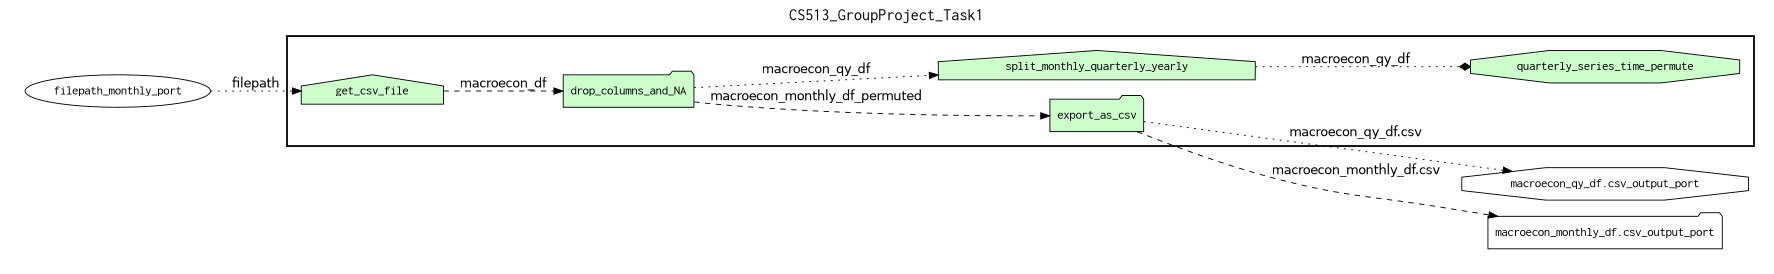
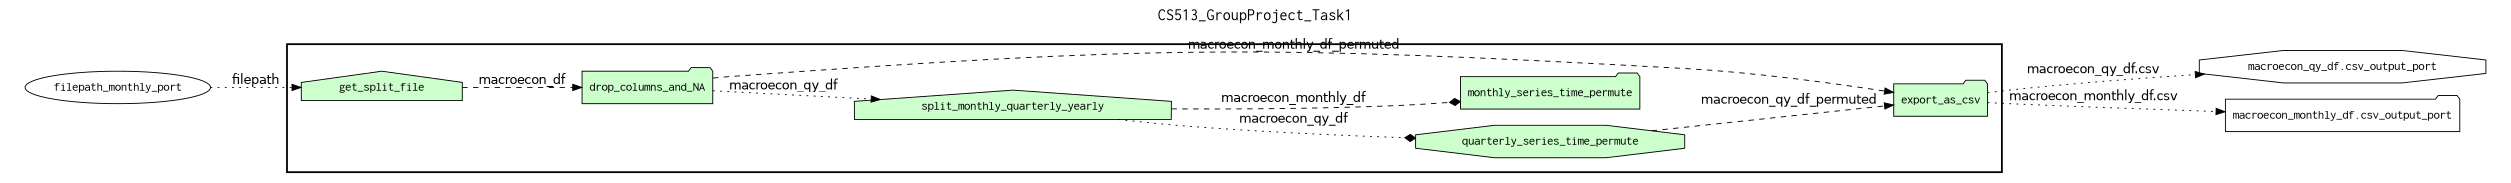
  digraph {
    fontname=Courier
    fontsize=18
    label=CS513_GroupProject_Task1
    labelloc=t
    rankdir=LR
    node [fillcolor="#CCFFCC" fontname=Courier peripheries=1 shape=folder style=filled]
    edge [arrowhead=normal fontname=Helvetica style=dashed]
-   get_csv_file [shape=house]
+   get_csv_file [shape=house label=get_split_file]
    drop_columns_and_NA
    split_monthly_quarterly_yearly [shape=house]
    quarterly_series_time_permute [shape=octagon]
+   monthly_series_time_permute
    export_as_csv
    n7 [fillcolor="#FFFFFF" label=filepath_monthly_port shape=ellipse width=0.2]
    "macroecon_qy_df.csv_output_port" [fillcolor="#FFFFFF" shape=octagon width=0.2]
    "macroecon_monthly_df.csv_output_port" [fillcolor="#FFFFFF" width=0.2]
    subgraph cluster_1 {
      color=black
      label=""
      penwidth=2
      subgraph cluster_2 {
        color=white
        label=""
        penwidth=2
        get_csv_file
        drop_columns_and_NA
        split_monthly_quarterly_yearly
        quarterly_series_time_permute
+       monthly_series_time_permute
        export_as_csv
      }
    }
    subgraph cluster_3 {
      color=white
      label=""
      subgraph cluster_4 {
        color=white
        label=""
        n7
      }
    }
    subgraph cluster_5 {
      color=white
      label=""
      subgraph cluster_6 {
        color=white
        label=""
        "macroecon_qy_df.csv_output_port"
        "macroecon_monthly_df.csv_output_port"
      }
    }
    get_csv_file -> drop_columns_and_NA [label=macroecon_df]
    drop_columns_and_NA -> split_monthly_quarterly_yearly [label=macroecon_qy_df style=dotted]
    drop_columns_and_NA -> export_as_csv [label=macroecon_monthly_df_permuted]
    split_monthly_quarterly_yearly -> quarterly_series_time_permute [arrowhead=diamond label=macroecon_qy_df style=dotted]
+   split_monthly_quarterly_yearly -> monthly_series_time_permute [arrowhead=diamond label=macroecon_monthly_df]
+   quarterly_series_time_permute -> export_as_csv [label=macroecon_qy_df_permuted]
    export_as_csv -> "macroecon_qy_df.csv_output_port" [label="macroecon_qy_df.csv" style=dotted]
-   export_as_csv -> "macroecon_monthly_df.csv_output_port" [label="macroecon_monthly_df.csv"]
+   export_as_csv -> "macroecon_monthly_df.csv_output_port" [label="macroecon_monthly_df.csv" style=dotted]
    n7 -> get_csv_file [label=filepath style=dotted]
  }
